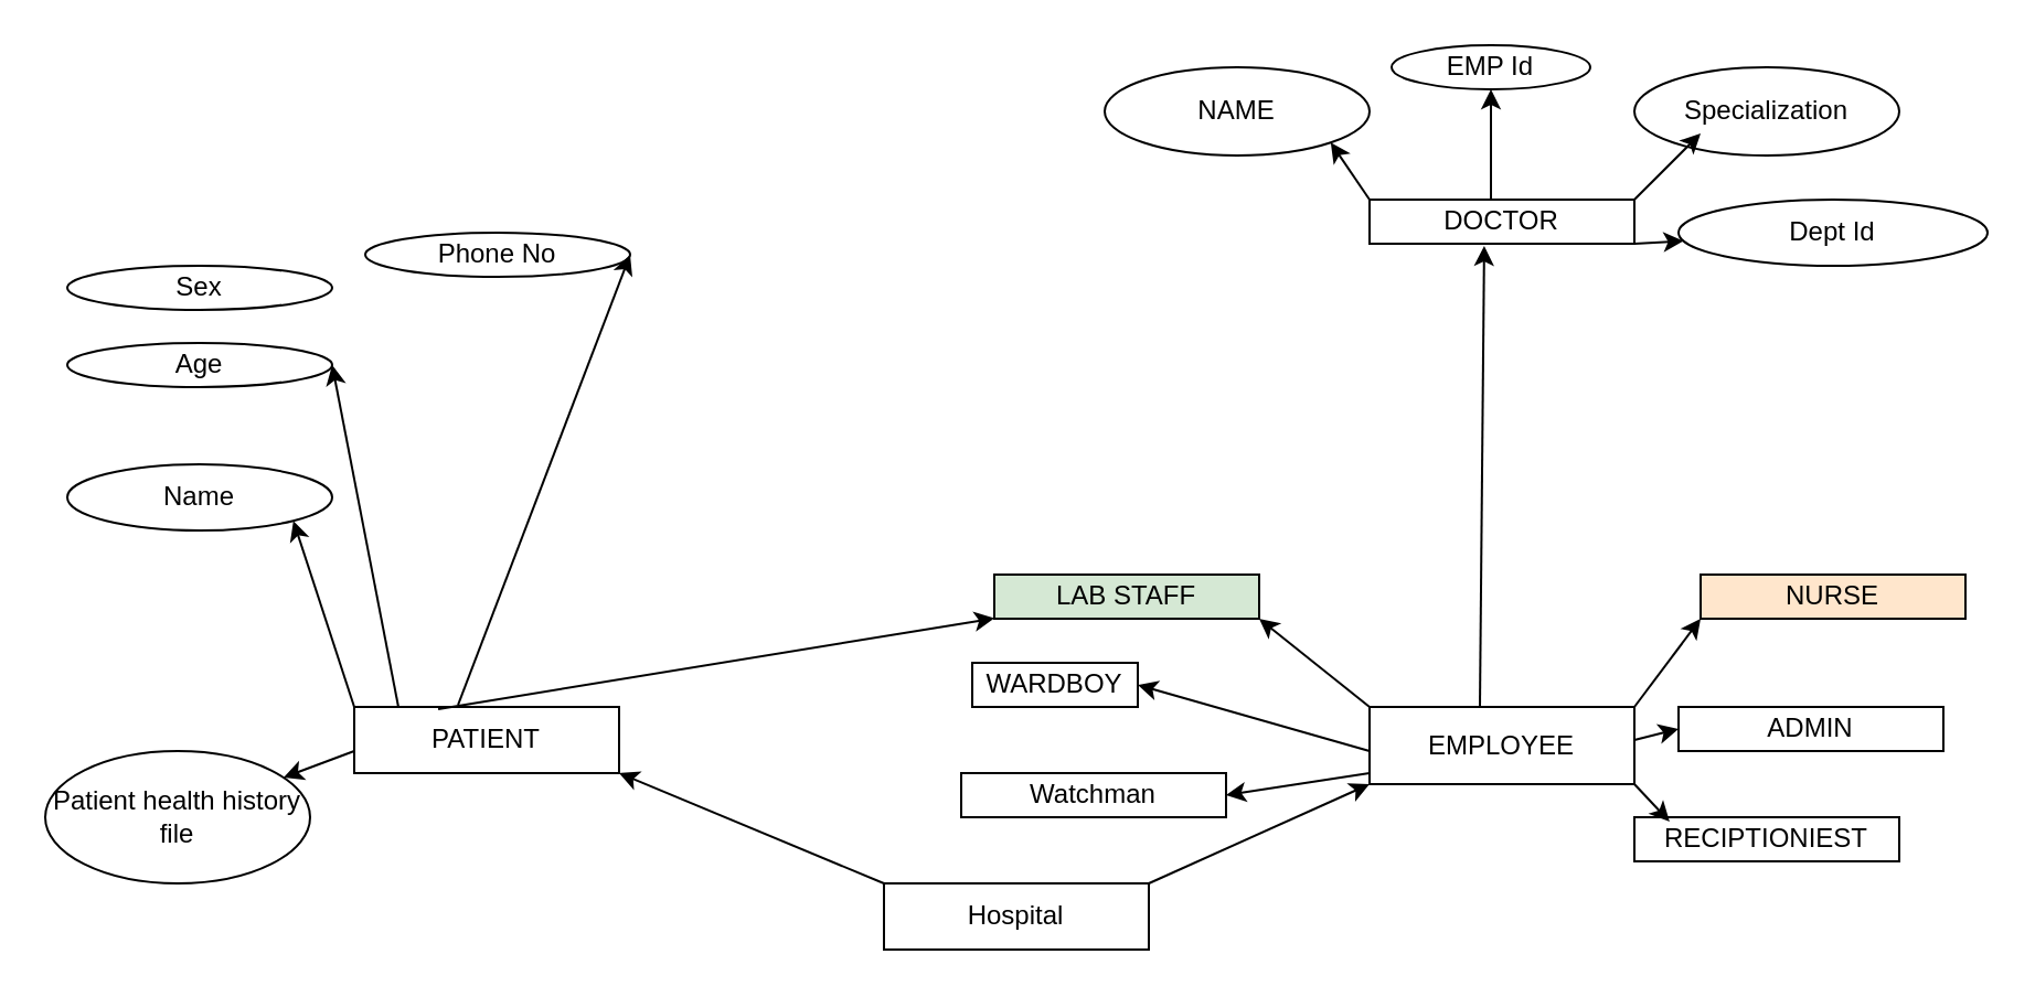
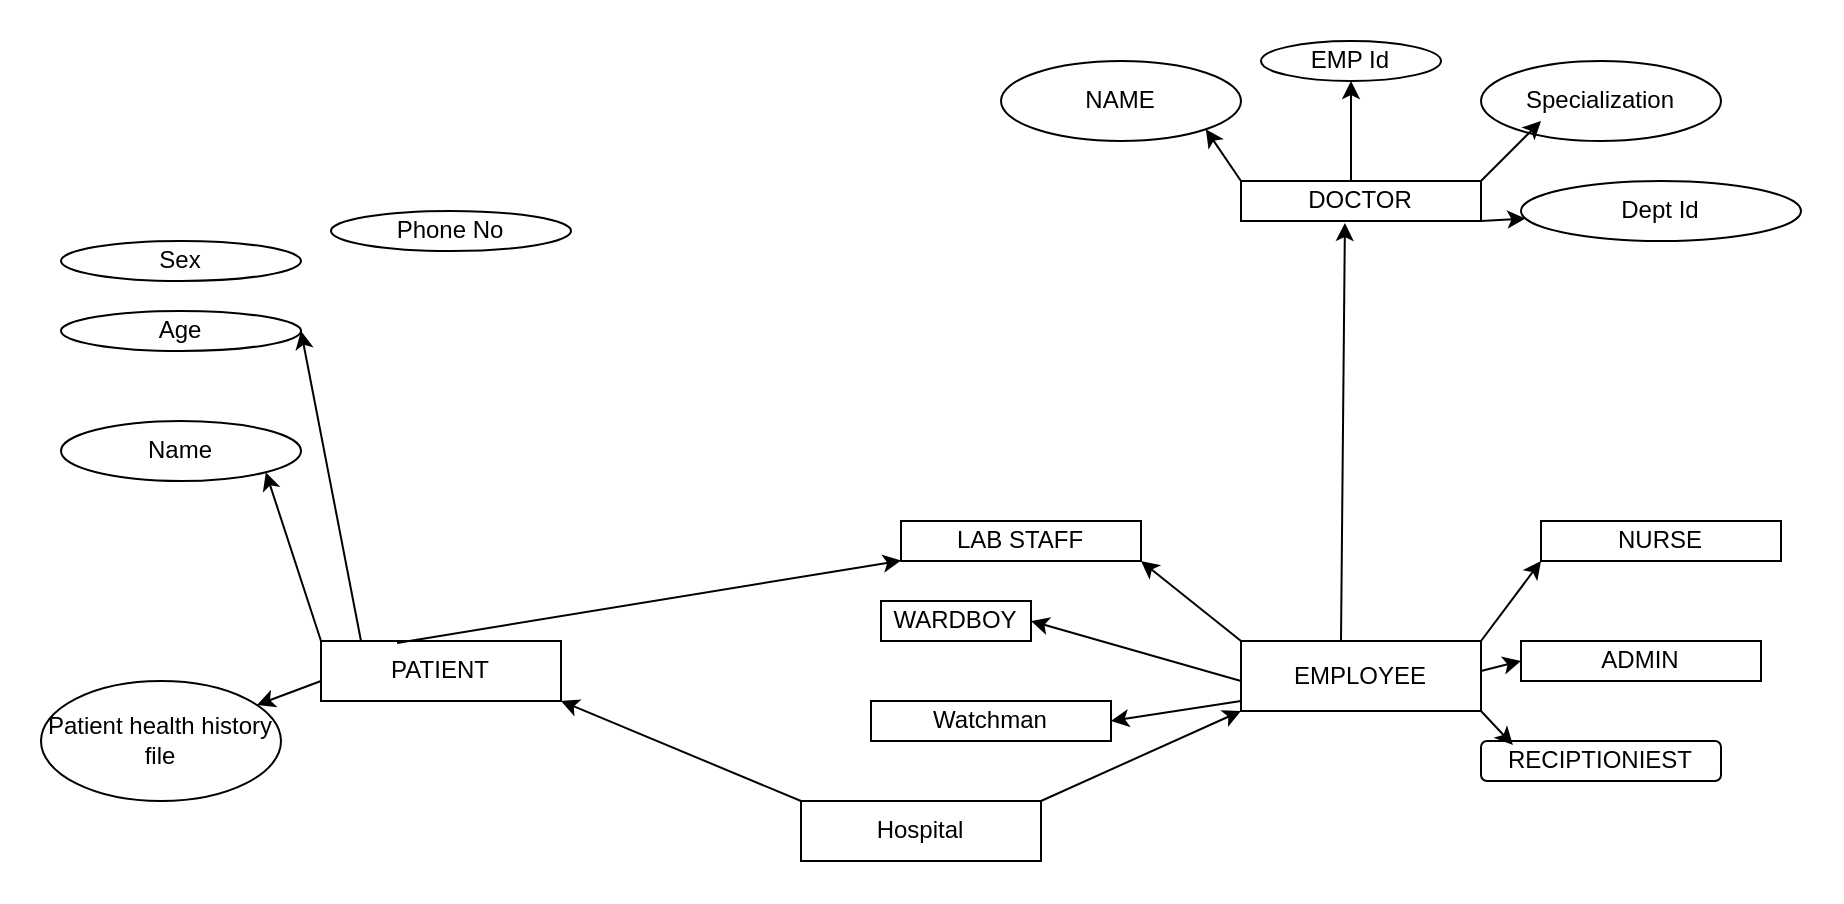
  <mxCell id="0" />
  <mxCell id="1" parent="0" />
  <mxCell id="2" value="PATIENT" style="rounded=0;whiteSpace=wrap;html=1;" vertex="1" parent="1"><mxGeometry x="160" y="320" width="120" height="30" as="geometry" /></mxCell>
  <mxCell id="3" value="EMPLOYEE" style="rounded=0;whiteSpace=wrap;html=1;" vertex="1" parent="1"><mxGeometry x="620" y="320" width="120" height="35" as="geometry" /></mxCell>
  <mxCell id="4" value="Hospital" style="rounded=0;whiteSpace=wrap;html=1;" vertex="1" parent="1"><mxGeometry x="400" y="400" width="120" height="30" as="geometry" /></mxCell>
  <mxCell id="5" value="" style="endArrow=classic;html=1;rounded=0;entryX=0;entryY=1;entryDx=0;entryDy=0;" edge="1" parent="1" target="3"><mxGeometry width="50" height="50" relative="1" as="geometry"><mxPoint x="520" y="400" as="sourcePoint" /><mxPoint x="570" y="350" as="targetPoint" /></mxGeometry></mxCell>
  <mxCell id="6" value="" style="endArrow=classic;html=1;rounded=0;entryX=1;entryY=1;entryDx=0;entryDy=0;" edge="1" parent="1" target="2"><mxGeometry width="50" height="50" relative="1" as="geometry"><mxPoint x="400" y="400" as="sourcePoint" /><mxPoint x="450" y="350" as="targetPoint" /></mxGeometry></mxCell>
  <mxCell id="7" value="Name" style="ellipse;whiteSpace=wrap;html=1;" vertex="1" parent="1"><mxGeometry x="30" y="210" width="120" height="30" as="geometry" /></mxCell>
  <mxCell id="8" value="Sex" style="ellipse;whiteSpace=wrap;html=1;" vertex="1" parent="1"><mxGeometry x="30" y="120" width="120" height="20" as="geometry" /></mxCell>
  <mxCell id="9" value="Phone No" style="ellipse;whiteSpace=wrap;html=1;" vertex="1" parent="1"><mxGeometry x="165" y="105" width="120" height="20" as="geometry" /></mxCell>
  <mxCell id="10" value="Patient health history file" style="ellipse;whiteSpace=wrap;html=1;" vertex="1" parent="1"><mxGeometry x="20" y="340" width="120" height="60" as="geometry" /></mxCell>
  <mxCell id="11" value="" style="endArrow=classic;html=1;rounded=0;" edge="1" parent="1" target="10"><mxGeometry width="50" height="50" relative="1" as="geometry"><mxPoint x="160" y="340" as="sourcePoint" /><mxPoint x="210" y="290" as="targetPoint" /></mxGeometry></mxCell>
- <mxCell id="12" value="" style="endArrow=classic;html=1;rounded=0;entryX=1;entryY=0.5;entryDx=0;entryDy=0;exitX=0.392;exitY=-0.033;exitDx=0;exitDy=0;exitPerimeter=0;" edge="1" parent="1" source="2" target="9"><mxGeometry width="50" height="50" relative="1" as="geometry"><mxPoint x="190" y="320" as="sourcePoint" /><mxPoint x="240" y="270" as="targetPoint" /></mxGeometry></mxCell>
- <mxCell id="13" value="LAB STAFF" style="rounded=0;whiteSpace=wrap;html=1;fillColor=#d5e8d4;" vertex="1" parent="1"><mxGeometry x="450" y="260" width="120" height="20" as="geometry" /></mxCell>
+ <mxCell id="13" value="LAB STAFF" style="rounded=0;whiteSpace=wrap;html=1;" vertex="1" parent="1"><mxGeometry x="450" y="260" width="120" height="20" as="geometry" /></mxCell>
  <mxCell id="14" value="WARDBOY" style="rounded=0;whiteSpace=wrap;html=1;" vertex="1" parent="1"><mxGeometry x="440" y="300" width="75" height="20" as="geometry" /></mxCell>
  <mxCell id="15" value="Watchman" style="rounded=0;whiteSpace=wrap;html=1;" vertex="1" parent="1"><mxGeometry x="435" y="350" width="120" height="20" as="geometry" /></mxCell>
- <mxCell id="16" value="RECIPTIONIEST" style="rounded=0;whiteSpace=wrap;html=1;" vertex="1" parent="1"><mxGeometry x="740" y="370" width="120" height="20" as="geometry" /></mxCell>
+ <mxCell id="16" value="RECIPTIONIEST" style="whiteSpace=wrap;html=1;rounded=1;" vertex="1" parent="1"><mxGeometry x="740" y="370" width="120" height="20" as="geometry" /></mxCell>
  <mxCell id="17" value="ADMIN" style="rounded=0;whiteSpace=wrap;html=1;" vertex="1" parent="1"><mxGeometry x="760" y="320" width="120" height="20" as="geometry" /></mxCell>
- <mxCell id="18" value="NURSE" style="rounded=0;whiteSpace=wrap;html=1;fillColor=#ffe6cc;" vertex="1" parent="1"><mxGeometry x="770" y="260" width="120" height="20" as="geometry" /></mxCell>
+ <mxCell id="18" value="NURSE" style="rounded=0;whiteSpace=wrap;html=1;" vertex="1" parent="1"><mxGeometry x="770" y="260" width="120" height="20" as="geometry" /></mxCell>
  <mxCell id="19" value="DOCTOR" style="rounded=0;whiteSpace=wrap;html=1;" vertex="1" parent="1"><mxGeometry x="620" y="90" width="120" height="20" as="geometry" /></mxCell>
  <mxCell id="20" value="" style="endArrow=classic;html=1;rounded=0;exitX=1;exitY=0;exitDx=0;exitDy=0;" edge="1" parent="1" source="3"><mxGeometry width="50" height="50" relative="1" as="geometry"><mxPoint x="720" y="330" as="sourcePoint" /><mxPoint x="770" y="280" as="targetPoint" /></mxGeometry></mxCell>
  <mxCell id="21" value="" style="endArrow=classic;html=1;rounded=0;entryX=0.133;entryY=0.1;entryDx=0;entryDy=0;entryPerimeter=0;" edge="1" parent="1" target="16"><mxGeometry width="50" height="50" relative="1" as="geometry"><mxPoint x="740" y="355" as="sourcePoint" /><mxPoint x="790" y="305" as="targetPoint" /></mxGeometry></mxCell>
  <mxCell id="22" value="" style="endArrow=classic;html=1;rounded=0;entryX=0.433;entryY=1.05;entryDx=0;entryDy=0;entryPerimeter=0;" edge="1" parent="1" target="19"><mxGeometry width="50" height="50" relative="1" as="geometry"><mxPoint x="670" y="320" as="sourcePoint" /><mxPoint x="720" y="270" as="targetPoint" /></mxGeometry></mxCell>
  <mxCell id="23" value="" style="endArrow=classic;html=1;rounded=0;entryX=1;entryY=1;entryDx=0;entryDy=0;" edge="1" parent="1" target="13"><mxGeometry width="50" height="50" relative="1" as="geometry"><mxPoint x="620" y="320" as="sourcePoint" /><mxPoint x="670" y="270" as="targetPoint" /></mxGeometry></mxCell>
  <mxCell id="24" value="" style="endArrow=classic;html=1;rounded=0;entryX=1;entryY=0.5;entryDx=0;entryDy=0;" edge="1" parent="1" target="14"><mxGeometry width="50" height="50" relative="1" as="geometry"><mxPoint x="620" y="340" as="sourcePoint" /><mxPoint x="670" y="290" as="targetPoint" /></mxGeometry></mxCell>
  <mxCell id="25" value="" style="endArrow=classic;html=1;rounded=0;entryX=1;entryY=0.5;entryDx=0;entryDy=0;" edge="1" parent="1" target="15"><mxGeometry width="50" height="50" relative="1" as="geometry"><mxPoint x="620" y="350" as="sourcePoint" /><mxPoint x="670" y="300" as="targetPoint" /></mxGeometry></mxCell>
  <mxCell id="26" value="Age" style="ellipse;whiteSpace=wrap;html=1;" vertex="1" parent="1"><mxGeometry x="30" y="155" width="120" height="20" as="geometry" /></mxCell>
  <mxCell id="27" value="" style="endArrow=classic;html=1;rounded=0;exitX=0.317;exitY=0.033;exitDx=0;exitDy=0;exitPerimeter=0;" edge="1" parent="1" source="2" target="13"><mxGeometry width="50" height="50" relative="1" as="geometry"><mxPoint x="190" y="320" as="sourcePoint" /><mxPoint x="240" y="270" as="targetPoint" /></mxGeometry></mxCell>
  <mxCell id="28" value="" style="endArrow=classic;html=1;rounded=0;entryX=1;entryY=0.5;entryDx=0;entryDy=0;" edge="1" parent="1" target="26"><mxGeometry width="50" height="50" relative="1" as="geometry"><mxPoint x="180" y="320" as="sourcePoint" /><mxPoint x="230" y="270" as="targetPoint" /></mxGeometry></mxCell>
  <mxCell id="29" value="" style="endArrow=classic;html=1;rounded=0;entryX=1;entryY=1;entryDx=0;entryDy=0;" edge="1" parent="1" target="7"><mxGeometry width="50" height="50" relative="1" as="geometry"><mxPoint x="160" y="320" as="sourcePoint" /><mxPoint x="210" y="270" as="targetPoint" /></mxGeometry></mxCell>
  <mxCell id="30" value="" style="endArrow=classic;html=1;rounded=0;entryX=0;entryY=0.5;entryDx=0;entryDy=0;" edge="1" parent="1" target="17"><mxGeometry width="50" height="50" relative="1" as="geometry"><mxPoint x="740" y="335" as="sourcePoint" /><mxPoint x="790" y="285" as="targetPoint" /></mxGeometry></mxCell>
  <mxCell id="31" value="EMP Id" style="ellipse;whiteSpace=wrap;html=1;" vertex="1" parent="1"><mxGeometry x="630" y="20" width="90" height="20" as="geometry" /></mxCell>
  <mxCell id="32" value="" style="endArrow=classic;html=1;rounded=0;entryX=0.5;entryY=1;entryDx=0;entryDy=0;" edge="1" parent="1" target="31"><mxGeometry width="50" height="50" relative="1" as="geometry"><mxPoint x="675" y="90" as="sourcePoint" /><mxPoint x="720" y="40" as="targetPoint" /></mxGeometry></mxCell>
  <mxCell id="33" value="Specialization" style="ellipse;whiteSpace=wrap;html=1;" vertex="1" parent="1"><mxGeometry x="740" y="30" width="120" height="40" as="geometry" /></mxCell>
  <mxCell id="34" value="" style="endArrow=classic;html=1;rounded=0;exitX=1;exitY=0;exitDx=0;exitDy=0;" edge="1" parent="1" source="19"><mxGeometry width="50" height="50" relative="1" as="geometry"><mxPoint x="720" y="110" as="sourcePoint" /><mxPoint x="770" y="60" as="targetPoint" /></mxGeometry></mxCell>
  <mxCell id="35" value="NAME" style="ellipse;whiteSpace=wrap;html=1;" vertex="1" parent="1"><mxGeometry x="500" y="30" width="120" height="40" as="geometry" /></mxCell>
  <mxCell id="36" value="Dept Id" style="ellipse;whiteSpace=wrap;html=1;" vertex="1" parent="1"><mxGeometry x="760" y="90" width="140" height="30" as="geometry" /></mxCell>
  <mxCell id="37" style="edgeStyle=orthogonalEdgeStyle;rounded=0;orthogonalLoop=1;jettySize=auto;html=1;exitX=0.5;exitY=1;exitDx=0;exitDy=0;" edge="1" parent="1" source="35" target="35"><mxGeometry relative="1" as="geometry" /></mxCell>
  <mxCell id="38" value="" style="endArrow=classic;html=1;rounded=0;entryX=1;entryY=1;entryDx=0;entryDy=0;" edge="1" parent="1" target="35"><mxGeometry width="50" height="50" relative="1" as="geometry"><mxPoint x="620" y="90" as="sourcePoint" /><mxPoint x="670" y="40" as="targetPoint" /></mxGeometry></mxCell>
  <mxCell id="39" value="" style="endArrow=classic;html=1;rounded=0;" edge="1" parent="1" target="36"><mxGeometry width="50" height="50" relative="1" as="geometry"><mxPoint x="740" y="110" as="sourcePoint" /><mxPoint x="790" y="60" as="targetPoint" /></mxGeometry></mxCell>
